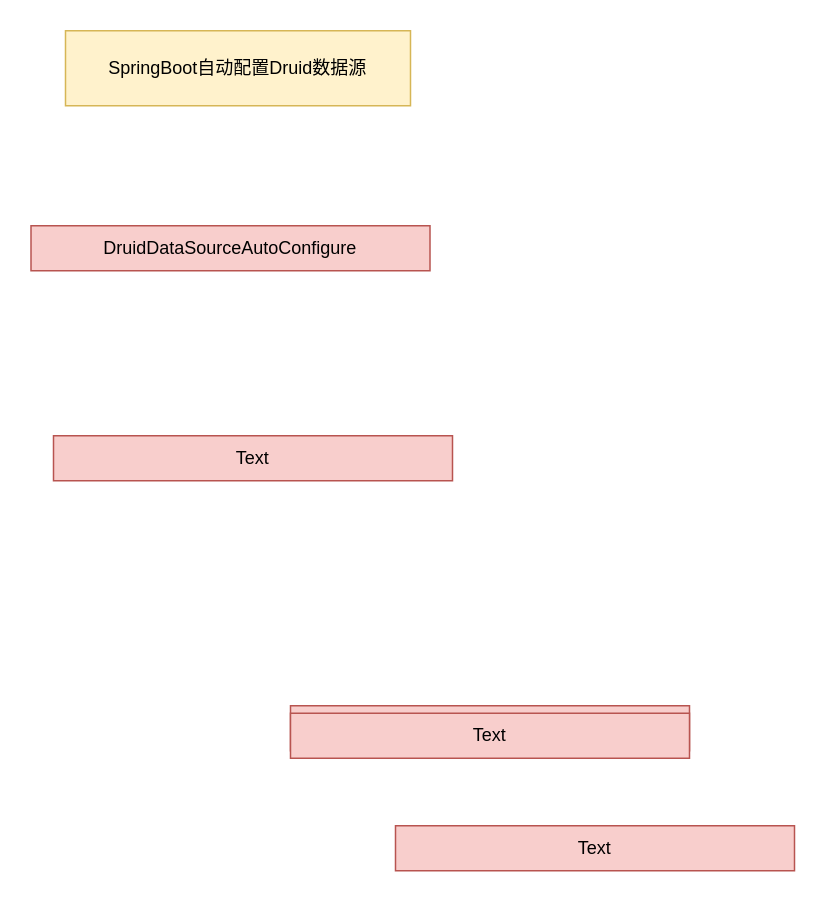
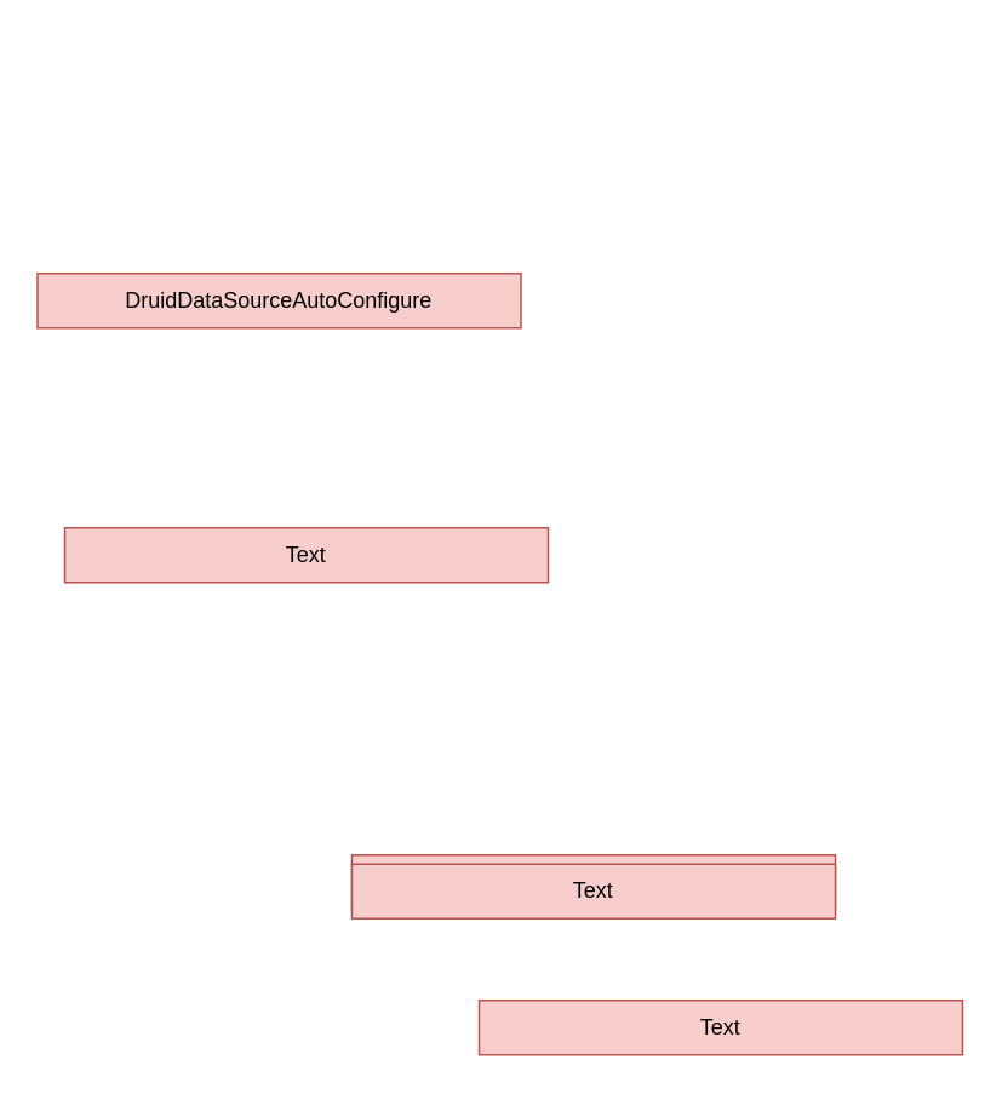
  <mxCell id="0" />
  <mxCell id="1" parent="0" />
- <mxCell id="2" value="SpringBoot自动配置Druid数据源" style="text;html=1;strokeColor=#d6b656;fillColor=#fff2cc;align=center;verticalAlign=middle;whiteSpace=wrap;rounded=0;" vertex="1" parent="1"><mxGeometry x="43" y="20" width="230" height="50" as="geometry" /></mxCell>
  <mxCell id="3" value="DruidDataSourceAutoConfigure" style="text;html=1;strokeColor=#b85450;fillColor=#f8cecc;align=center;verticalAlign=middle;whiteSpace=wrap;rounded=0;" vertex="1" parent="1"><mxGeometry x="20" y="150" width="266" height="30" as="geometry" /></mxCell>
  <mxCell id="4" value="Text" style="text;html=1;strokeColor=#b85450;fillColor=#f8cecc;align=center;verticalAlign=middle;whiteSpace=wrap;rounded=0;" vertex="1" parent="1"><mxGeometry x="35" y="290" width="266" height="30" as="geometry" /></mxCell>
  <mxCell id="5" value="Text" style="text;html=1;strokeColor=#b85450;fillColor=#f8cecc;align=center;verticalAlign=middle;whiteSpace=wrap;rounded=0;" vertex="1" parent="1"><mxGeometry x="193" y="470" width="266" height="30" as="geometry" /></mxCell>
  <mxCell id="6" value="Text" style="text;html=1;strokeColor=#b85450;fillColor=#f8cecc;align=center;verticalAlign=middle;whiteSpace=wrap;rounded=0;" vertex="1" parent="1"><mxGeometry x="193" y="475" width="266" height="30" as="geometry" /></mxCell>
  <mxCell id="7" value="Text" style="text;html=1;strokeColor=#b85450;fillColor=#f8cecc;align=center;verticalAlign=middle;whiteSpace=wrap;rounded=0;" vertex="1" parent="1"><mxGeometry x="263" y="550" width="266" height="30" as="geometry" /></mxCell>
